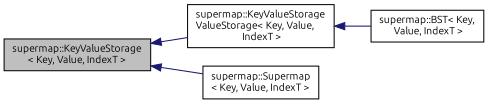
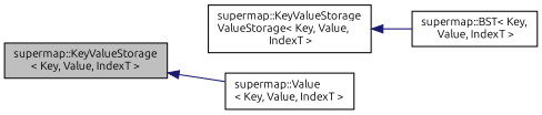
  digraph {
    fontname=Ubuntu
    rankdir=LR
    node [color=black fillcolor=white fontname=Ubuntu fontsize=10 shape=record style=filled]
    edge [color=midnightblue dir=back fontname=Ubuntu fontsize=10 labelfontname=Helvetica labelfontsize=10 style=solid]
    n1 [fillcolor=grey75 fontcolor=black height=0.2 label="supermap::KeyValueStorage\l\< Key, Value, IndexT \>" width=0.4]
    n2 [height=0.2 label="supermap::KeyValueStorage\lValueStorage\< Key, Value,\l IndexT \>" width=0.4]
-   n3 [height=0.2 label="supermap::Supermap\l\< Key, Value, IndexT \>" width=0.4]
+   n3 [height=0.2 label="supermap::Value\l\< Key, Value, IndexT \>" width=0.4]
    n4 [height=0.2 label="supermap::BST\< Key,\l Value, IndexT \>" width=0.4]
-   n1 -> n2
    n1 -> n3
    n2 -> n4
  }
